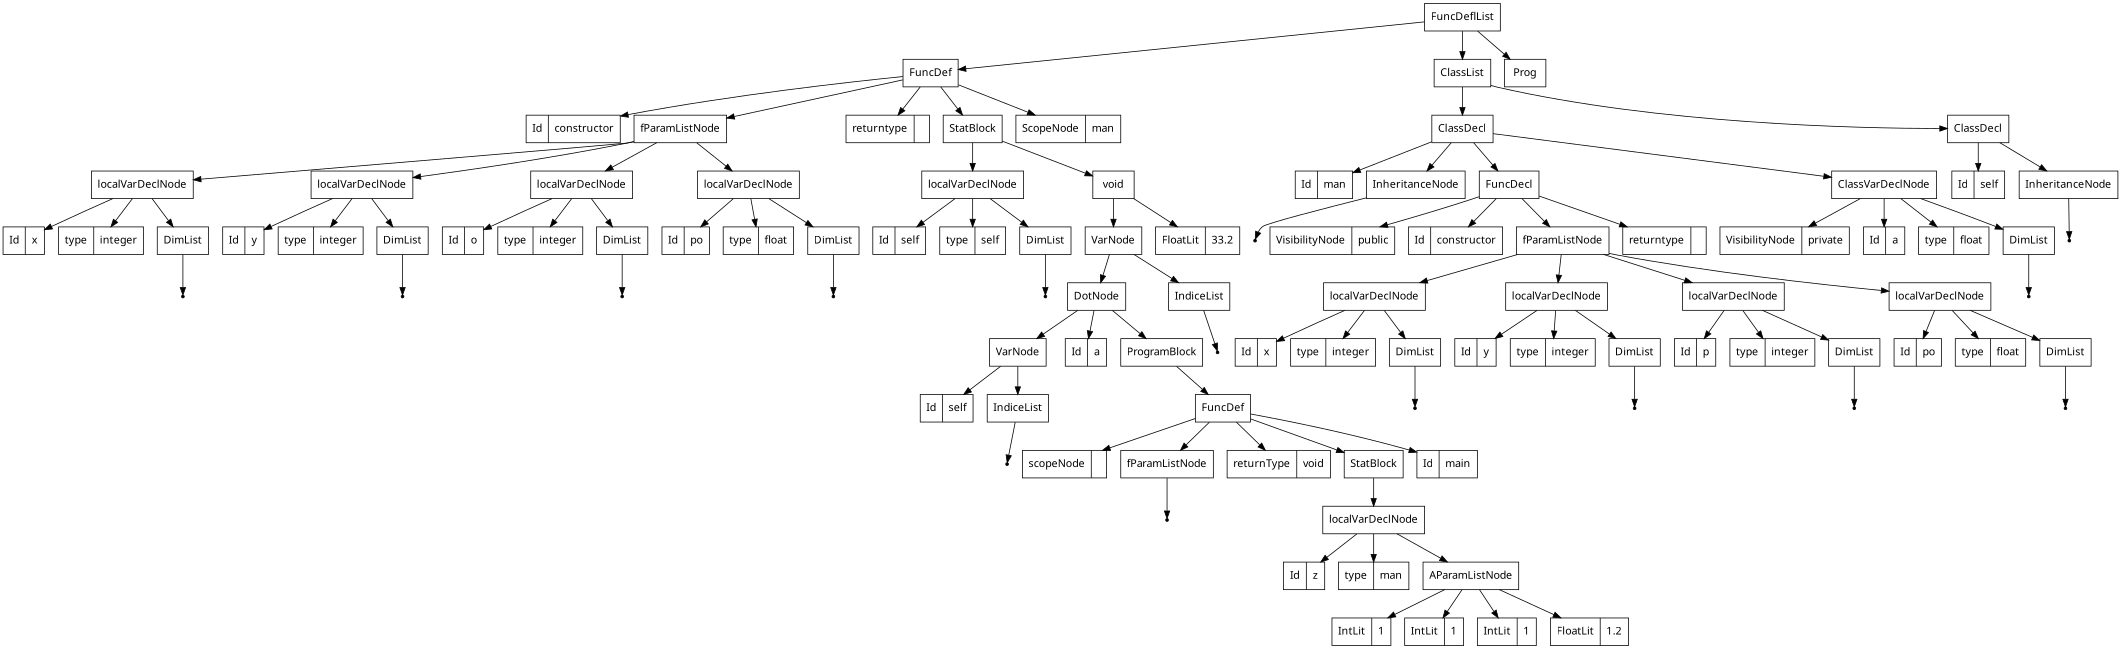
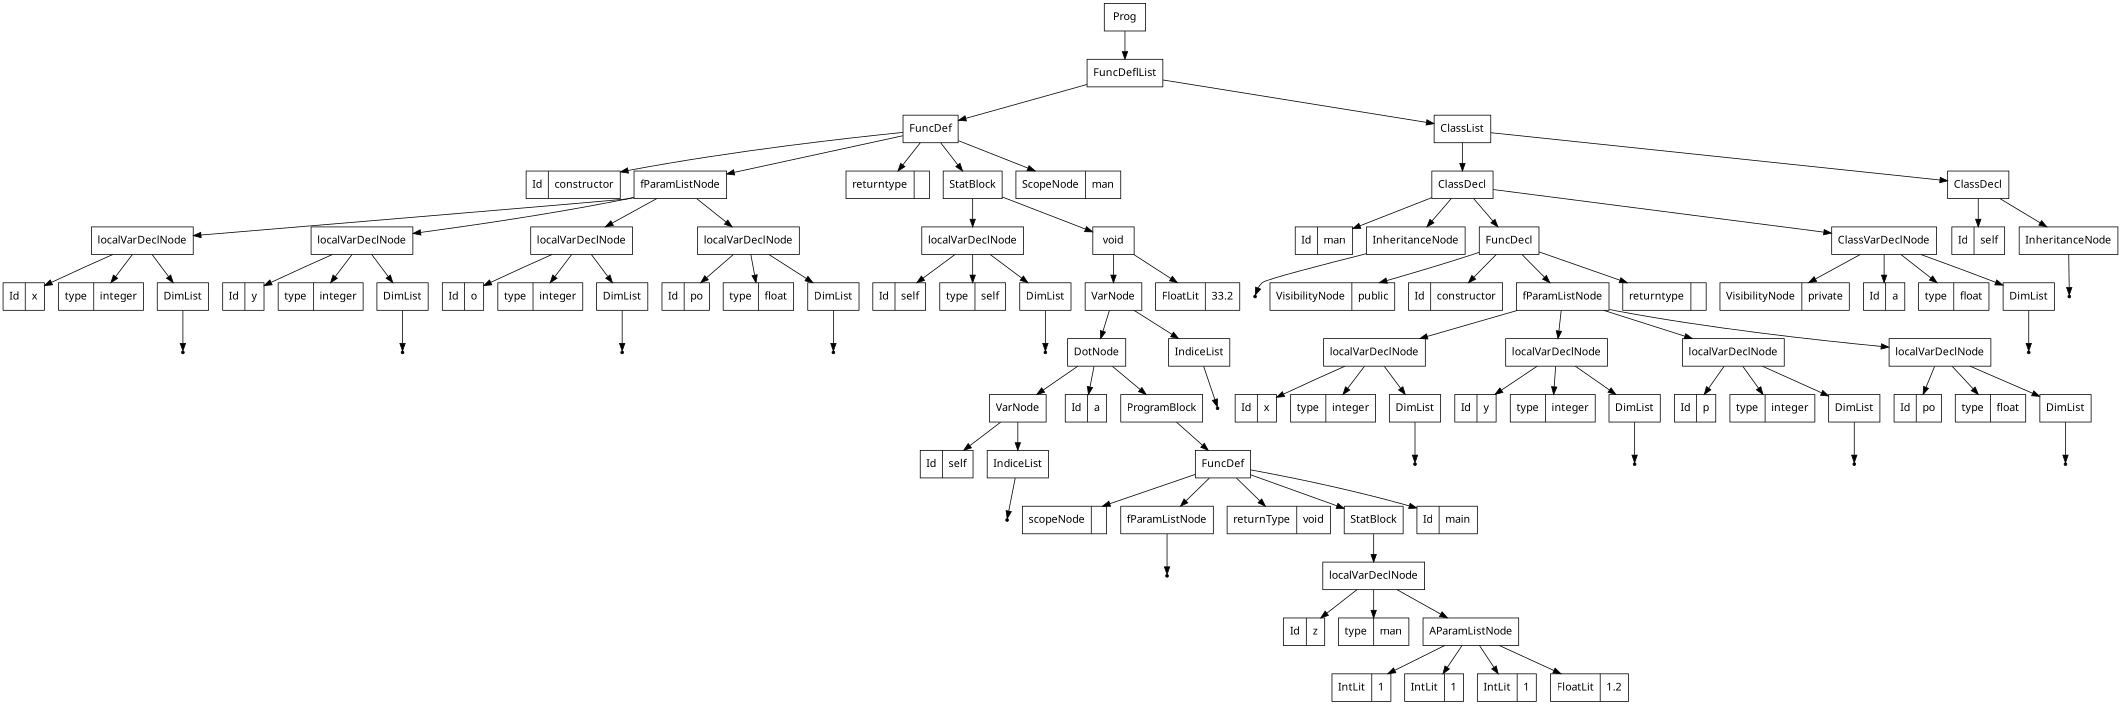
  digraph {
    ordering=out
    rankdir=TB
    splines=spline
    node [fontname=Sans shape=record]
    n1 [label="scopeNode| "]
    none3 [shape=point]
    n3 [label=fParamListNode]
    n4 [label="returnType|void"]
    n5 [label="Id|z"]
    n6 [label="type|man"]
    n7 [label="IntLit|1"]
    n8 [label="IntLit|1"]
    n9 [label="IntLit|1"]
    n10 [label="FloatLit|1.2"]
    n11 [label=AParamListNode]
    n12 [label=localVarDeclNode]
    n13 [label=StatBlock]
    n14 [label=FuncDef]
    n15 [label="Id|main"]
    n16 [label="Id|man"]
    none20 [shape=point]
    n18 [label=InheritanceNode]
    n19 [label="VisibilityNode|public"]
    n20 [label="Id|constructor"]
    n21 [label="Id|x"]
    n22 [label="type|integer"]
    none28 [shape=point]
    n24 [label=DimList]
    n25 [label=localVarDeclNode]
    n26 [label="Id|y"]
    n27 [label="type|integer"]
    none34 [shape=point]
    n29 [label=DimList]
    n30 [label=localVarDeclNode]
    n31 [label="Id|p"]
    n32 [label="type|integer"]
    none40 [shape=point]
    n34 [label=DimList]
    n35 [label=localVarDeclNode]
    n36 [label="Id|po"]
    n37 [label="type|float"]
    none46 [shape=point]
    n39 [label=DimList]
    n40 [label=localVarDeclNode]
    n41 [label=fParamListNode]
    n42 [label="returntype| "]
    n43 [label=FuncDecl]
    n44 [label="VisibilityNode|private"]
    n45 [label="Id|a"]
    n46 [label="type|float"]
    none56 [shape=point]
    n48 [label=DimList]
    n49 [label=ClassVarDeclNode]
    n50 [label=ClassDecl]
    n51 [label="Id|constructor"]
    n52 [label="Id|x"]
    n53 [label="type|integer"]
    none66 [shape=point]
    n55 [label=DimList]
    n56 [label=localVarDeclNode]
    n57 [label="Id|y"]
    n58 [label="type|integer"]
    none72 [shape=point]
    n60 [label=DimList]
    n61 [label=localVarDeclNode]
    n62 [label="Id|o"]
    n63 [label="type|integer"]
    none78 [shape=point]
    n65 [label=DimList]
    n66 [label=localVarDeclNode]
    n67 [label="Id|po"]
    n68 [label="type|float"]
    none84 [shape=point]
    n70 [label=DimList]
    n71 [label=localVarDeclNode]
    n72 [label=fParamListNode]
    n73 [label="returntype| "]
    n74 [label="Id|self"]
    n75 [label="type|self"]
    none93 [shape=point]
    n77 [label=DimList]
    n78 [label=localVarDeclNode]
    n79 [label="Id|self"]
    none98 [shape=point]
    n81 [label=IndiceList]
    n82 [label=VarNode]
    n83 [label="Id|a"]
    n84 [label=DotNode]
    n85 [label=ProgramBlock]
    none104 [shape=point]
    n87 [label=IndiceList]
    n88 [label=VarNode]
    n89 [label="FloatLit|33.2"]
    n90 [label=void]
    n91 [label=StatBlock]
    n92 [label=FuncDef]
    n93 [label="ScopeNode|man"]
    n94 [label="Id|self"]
    none113 [shape=point]
    n96 [label=InheritanceNode]
    n97 [label=ClassDecl]
    n98 [label=ClassList]
    n99 [label=FuncDeflList]
    n100 [label=Prog]
    n3 -> none3
    n11 -> n7
    n11 -> n8
    n11 -> n9
    n11 -> n10
    n12 -> n5
    n12 -> n6
    n12 -> n11
    n13 -> n12
    n14 -> n1
    n14 -> n3
    n14 -> n4
    n14 -> n13
    n14 -> n15
    n18 -> none20
    n24 -> none28
    n25 -> n21
    n25 -> n22
    n25 -> n24
    n29 -> none34
    n30 -> n26
    n30 -> n27
    n30 -> n29
    n34 -> none40
    n35 -> n31
    n35 -> n32
    n35 -> n34
    n39 -> none46
    n40 -> n36
    n40 -> n37
    n40 -> n39
    n41 -> n25
    n41 -> n30
    n41 -> n35
    n41 -> n40
    n43 -> n19
    n43 -> n20
    n43 -> n41
    n43 -> n42
    n48 -> none56
    n49 -> n44
    n49 -> n45
    n49 -> n46
    n49 -> n48
    n50 -> n16
    n50 -> n18
    n50 -> n43
    n50 -> n49
    n55 -> none66
    n56 -> n52
    n56 -> n53
    n56 -> n55
    n60 -> none72
    n61 -> n57
    n61 -> n58
    n61 -> n60
    n65 -> none78
    n66 -> n62
    n66 -> n63
    n66 -> n65
    n70 -> none84
    n71 -> n67
    n71 -> n68
    n71 -> n70
    n72 -> n56
    n72 -> n61
    n72 -> n66
    n72 -> n71
    n77 -> none93
    n78 -> n74
    n78 -> n75
    n78 -> n77
    n81 -> none98
    n82 -> n79
    n82 -> n81
    n84 -> n82
    n84 -> n83
    n84 -> n85
    n85 -> n14
    n87 -> none104
    n88 -> n84
    n88 -> n87
    n90 -> n88
    n90 -> n89
    n91 -> n78
    n91 -> n90
    n92 -> n51
    n92 -> n72
    n92 -> n73
    n92 -> n91
    n92 -> n93
    n96 -> none113
    n97 -> n94
    n97 -> n96
    n98 -> n50
    n98 -> n97
    n99 -> n92
    n99 -> n98
-   n99 -> n100
+   n100 -> n99
  }
